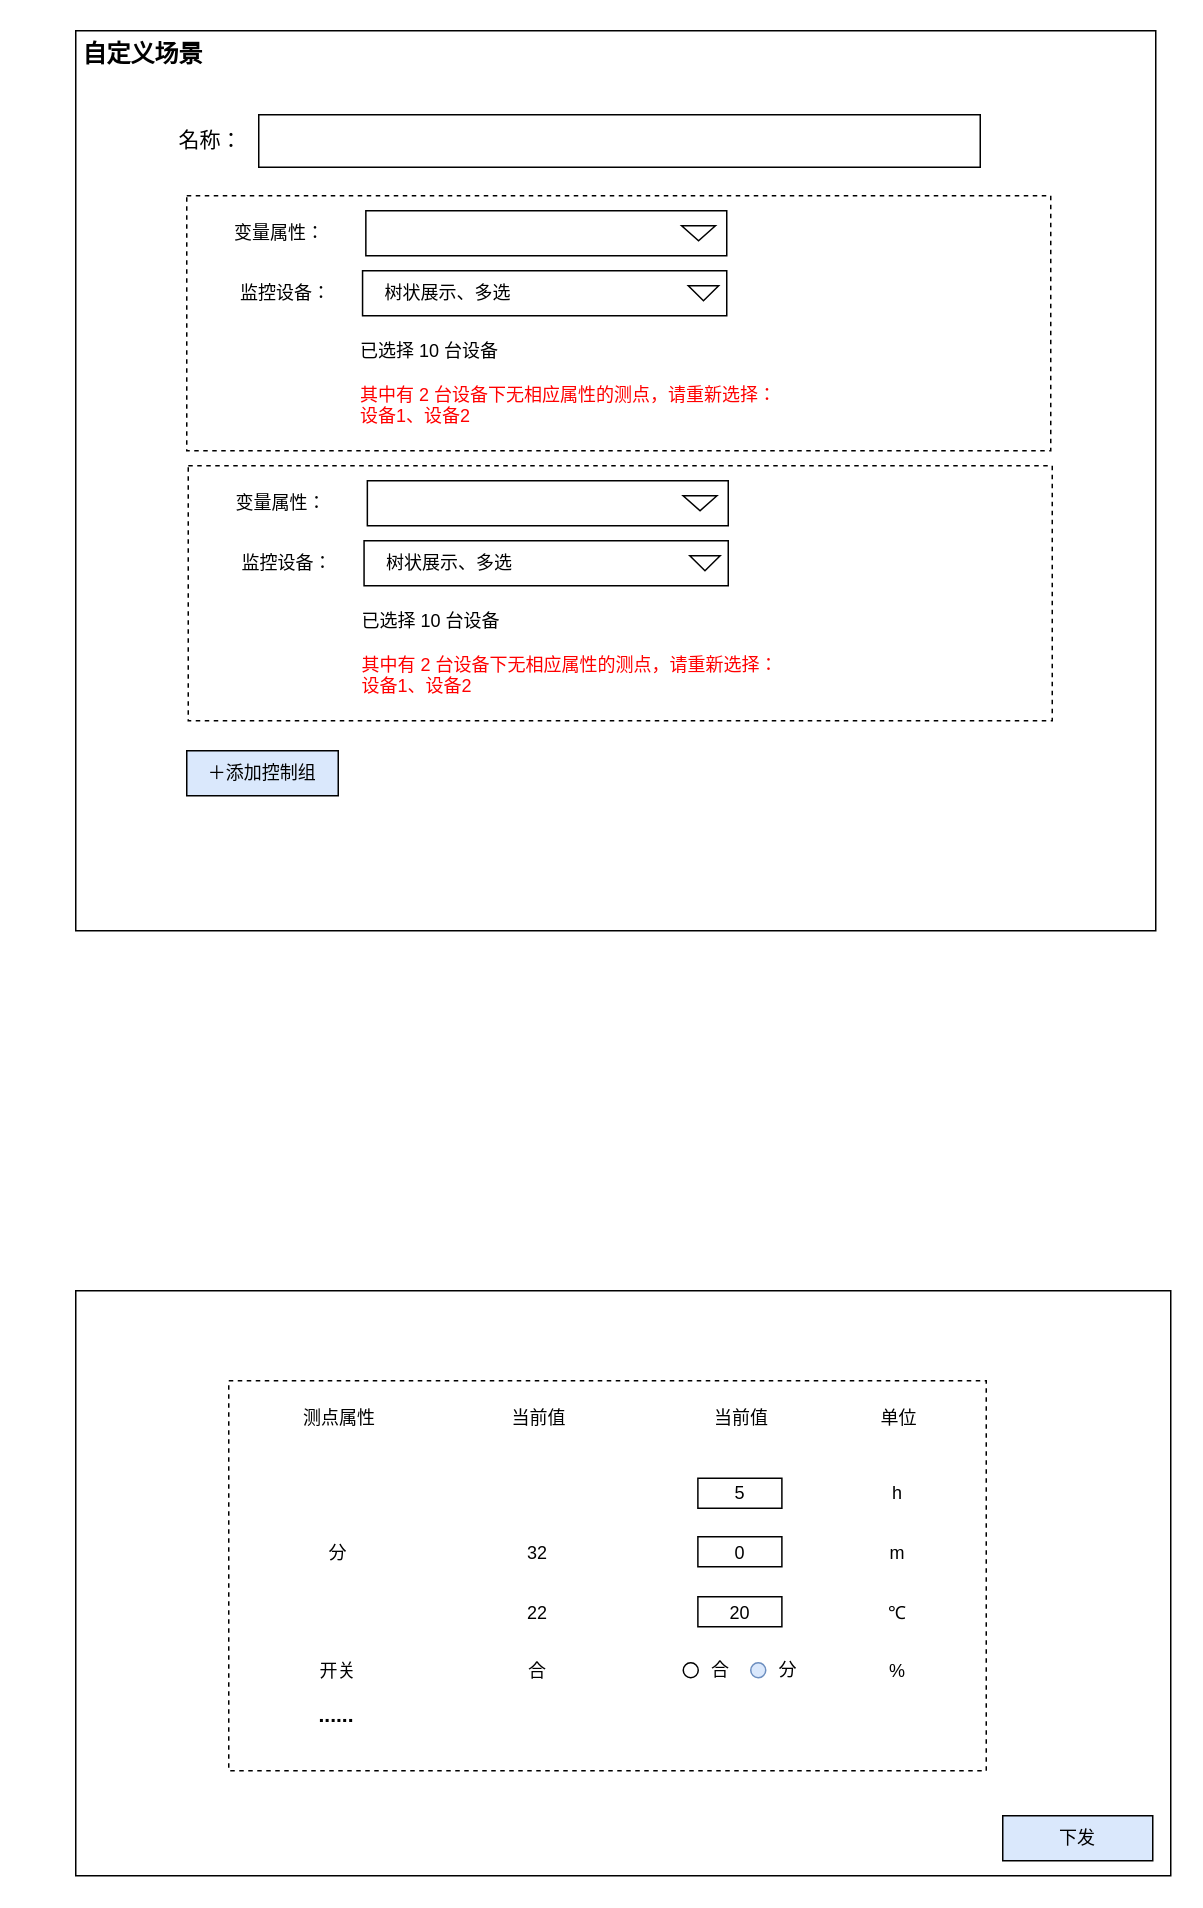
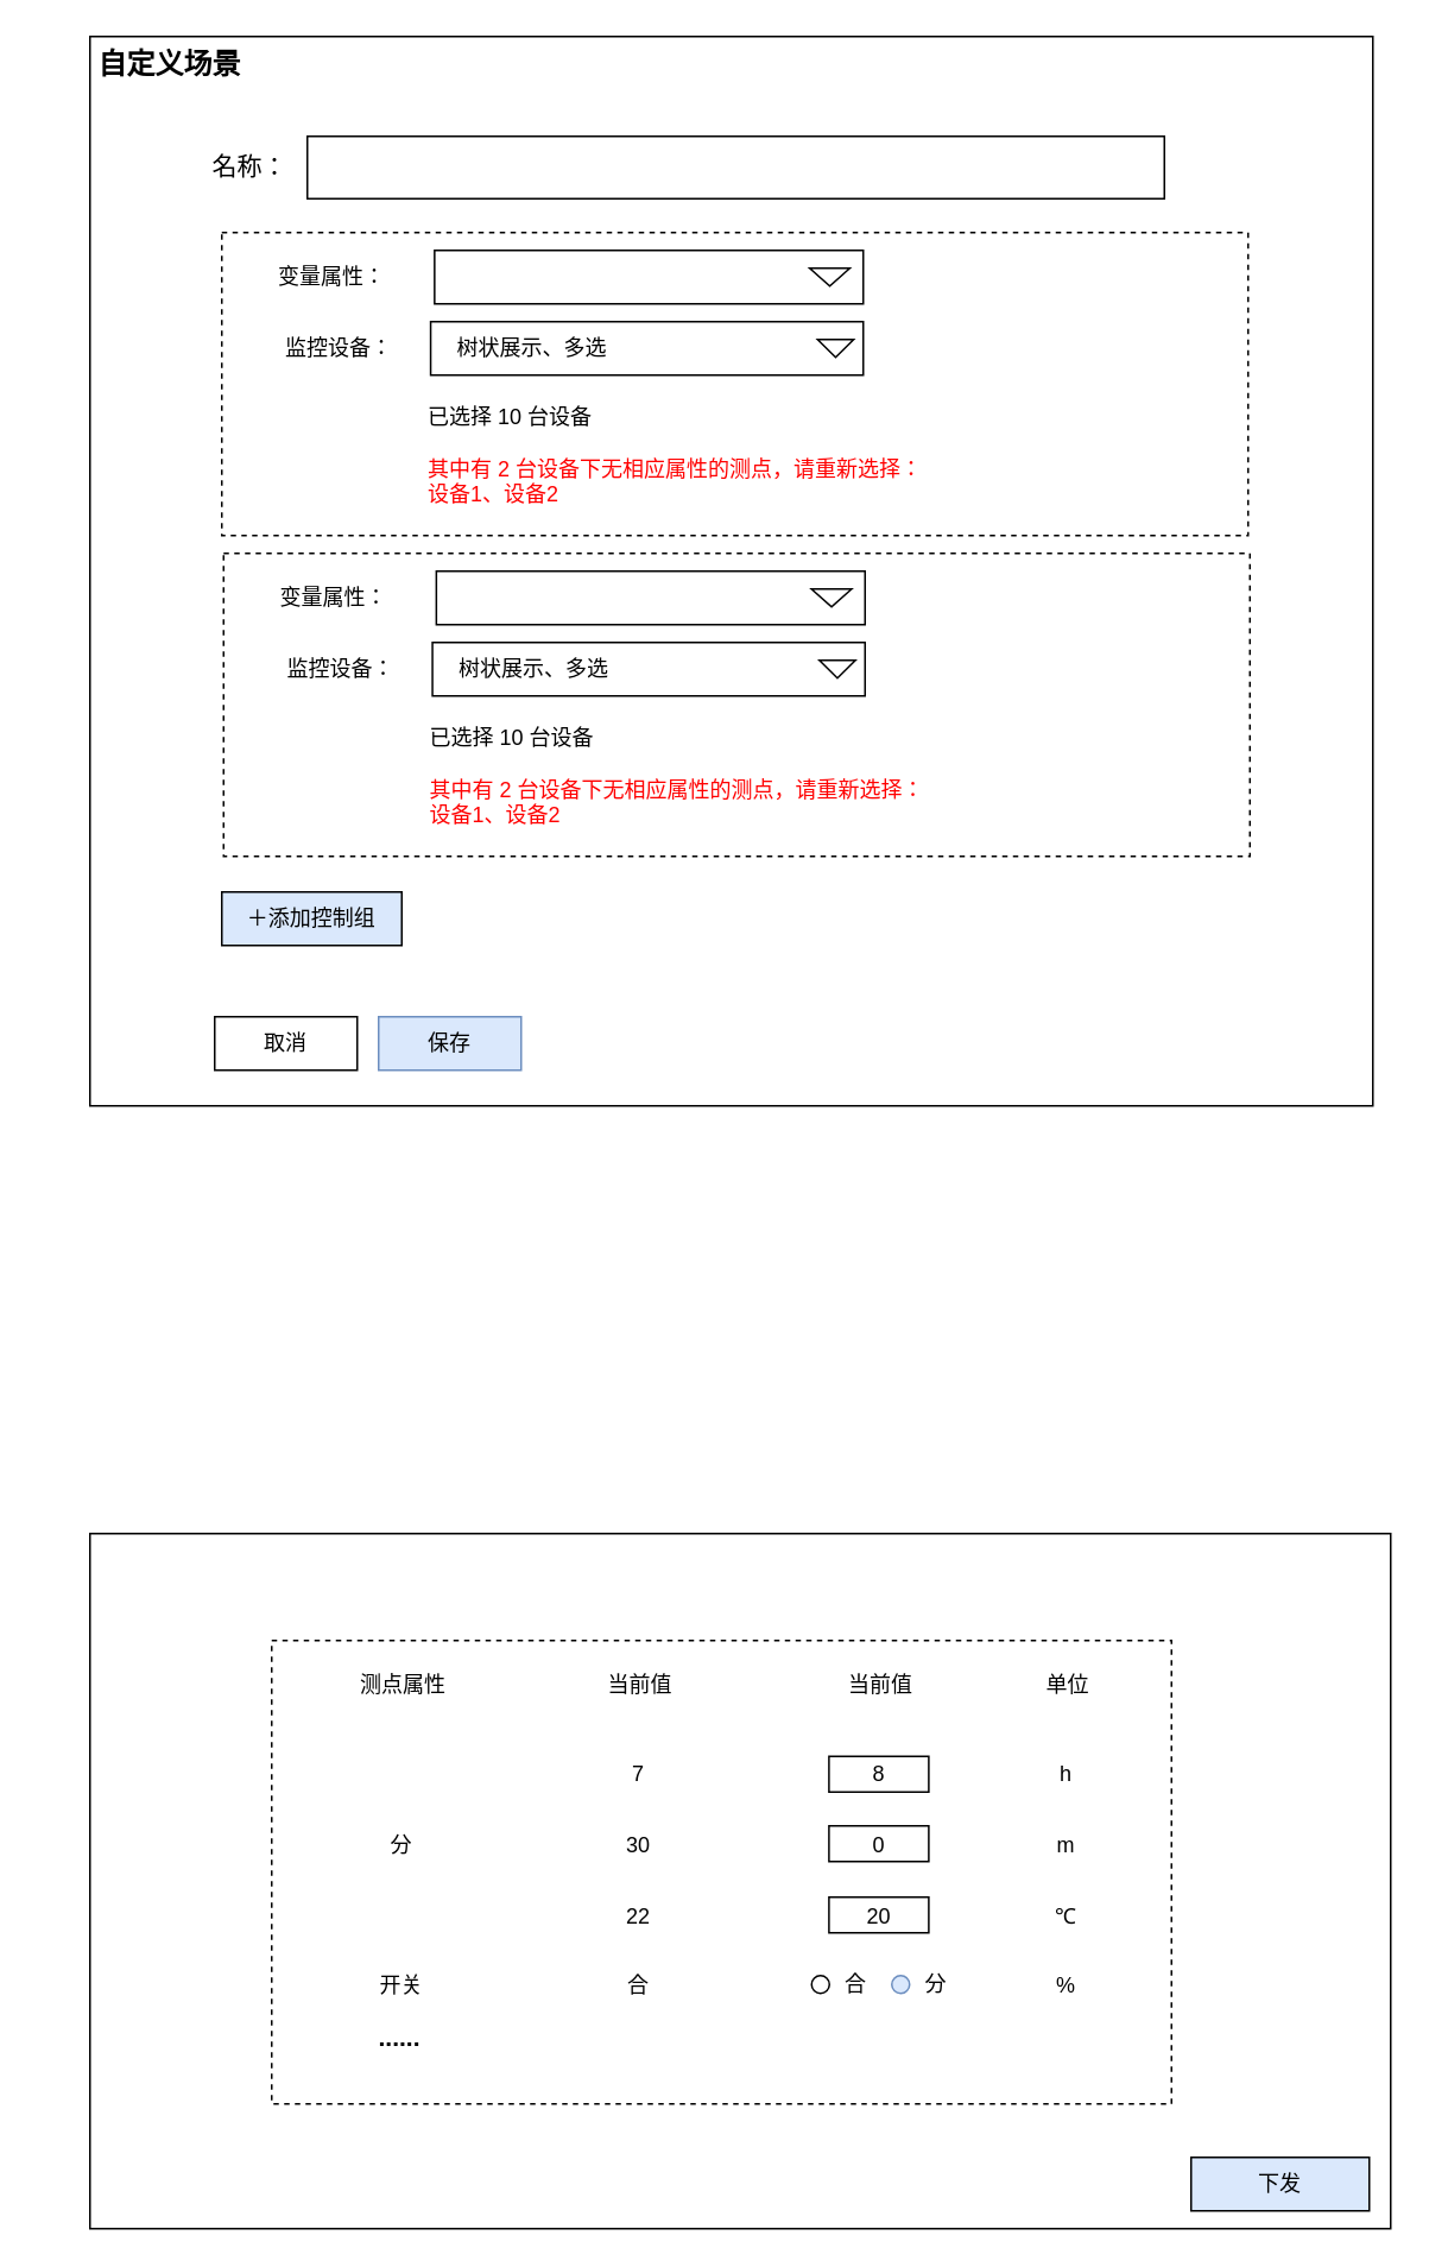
  <mxCell id="0" />
  <mxCell id="1" parent="0" />
  <mxCell id="2" value="" style="rounded=0;whiteSpace=wrap;html=1;" parent="1" vertex="1"><mxGeometry x="50" y="20" width="720" height="600" as="geometry" /></mxCell>
  <mxCell id="3" value="&lt;b&gt;&lt;font style=&quot;font-size: 16px;&quot;&gt;自定义场景&lt;/font&gt;&lt;/b&gt;" style="text;html=1;strokeColor=none;fillColor=none;align=center;verticalAlign=middle;whiteSpace=wrap;rounded=0;" parent="1" vertex="1"><mxGeometry x="20" y="20" width="150" height="30" as="geometry" /></mxCell>
  <mxCell id="4" value="＋添加控制组" style="rounded=0;whiteSpace=wrap;html=1;fillColor=#dae8fc;" parent="1" vertex="1"><mxGeometry x="124" y="500" width="101" height="30" as="geometry" /></mxCell>
  <mxCell id="5" value="" style="group" parent="1" vertex="1" connectable="0"><mxGeometry x="110" y="76" width="543" height="35" as="geometry" /></mxCell>
  <mxCell id="6" value="" style="rounded=0;whiteSpace=wrap;html=1;" parent="5" vertex="1"><mxGeometry x="62" width="481" height="35" as="geometry" /></mxCell>
  <mxCell id="7" value="&lt;font style=&quot;font-size: 14px;&quot;&gt;名称：&lt;/font&gt;" style="text;html=1;strokeColor=none;fillColor=none;align=center;verticalAlign=middle;whiteSpace=wrap;rounded=0;" parent="5" vertex="1"><mxGeometry y="2" width="60" height="30" as="geometry" /></mxCell>
  <mxCell id="8" value="" style="rounded=0;whiteSpace=wrap;html=1;" parent="1" vertex="1"><mxGeometry x="50" y="860" width="730" height="390" as="geometry" /></mxCell>
  <mxCell id="9" value="" style="rounded=0;whiteSpace=wrap;html=1;dashed=1;" parent="1" vertex="1"><mxGeometry x="152" y="920" width="505" height="260" as="geometry" /></mxCell>
  <mxCell id="10" value="下发" style="rounded=0;whiteSpace=wrap;html=1;fillColor=#dae8fc;" parent="1" vertex="1"><mxGeometry x="668" y="1210" width="100" height="30" as="geometry" /></mxCell>
  <mxCell id="11" value="" style="group" parent="1" vertex="1" connectable="0"><mxGeometry x="201" y="930" width="428" height="30" as="geometry" /></mxCell>
  <mxCell id="12" value="" style="group" parent="11" vertex="1" connectable="0"><mxGeometry width="318" height="30" as="geometry" /></mxCell>
  <mxCell id="13" value="测点属性" style="text;html=1;strokeColor=none;fillColor=none;align=center;verticalAlign=middle;whiteSpace=wrap;rounded=0;" parent="12" vertex="1"><mxGeometry width="50.476" height="30" as="geometry" /></mxCell>
  <mxCell id="14" value="当前值" style="text;html=1;strokeColor=none;fillColor=none;align=center;verticalAlign=middle;whiteSpace=wrap;rounded=0;" parent="12" vertex="1"><mxGeometry x="132.921" width="50.476" height="30" as="geometry" /></mxCell>
  <mxCell id="15" value="当前值" style="text;html=1;strokeColor=none;fillColor=none;align=center;verticalAlign=middle;whiteSpace=wrap;rounded=0;" parent="12" vertex="1"><mxGeometry x="267.524" width="50.476" height="30" as="geometry" /></mxCell>
  <mxCell id="16" value="单位" style="text;html=1;strokeColor=none;fillColor=none;align=center;verticalAlign=middle;whiteSpace=wrap;rounded=0;" parent="11" vertex="1"><mxGeometry x="368" width="60" height="30" as="geometry" /></mxCell>
  <mxCell id="17" value="" style="group" parent="1" vertex="1" connectable="0"><mxGeometry x="200" y="1060" width="428" height="30" as="geometry" /></mxCell>
  <mxCell id="18" value="" style="group" parent="17" vertex="1" connectable="0"><mxGeometry width="320.76" height="30" as="geometry" /></mxCell>
  <mxCell id="19" value="22" style="text;html=1;strokeColor=none;fillColor=none;align=center;verticalAlign=middle;whiteSpace=wrap;rounded=0;" parent="18" vertex="1"><mxGeometry x="132.921" width="50.476" height="30" as="geometry" /></mxCell>
  <mxCell id="20" value="" style="rounded=0;whiteSpace=wrap;html=1;" parent="18" vertex="1"><mxGeometry x="264.76" y="4" width="56" height="20" as="geometry" /></mxCell>
  <mxCell id="21" value="20" style="text;html=1;strokeColor=none;fillColor=none;align=center;verticalAlign=middle;whiteSpace=wrap;rounded=0;" parent="18" vertex="1"><mxGeometry x="267.524" width="50.476" height="30" as="geometry" /></mxCell>
  <mxCell id="22" value="℃" style="text;html=1;strokeColor=none;fillColor=none;align=center;verticalAlign=middle;whiteSpace=wrap;rounded=0;" parent="17" vertex="1"><mxGeometry x="368" width="60" height="30" as="geometry" /></mxCell>
  <mxCell id="23" value="" style="group" parent="1" vertex="1" connectable="0"><mxGeometry x="200" y="1020" width="428" height="30" as="geometry" /></mxCell>
  <mxCell id="24" value="" style="group" parent="23" vertex="1" connectable="0"><mxGeometry width="320.76" height="30" as="geometry" /></mxCell>
  <mxCell id="25" value="分" style="text;html=1;strokeColor=none;fillColor=none;align=center;verticalAlign=middle;whiteSpace=wrap;rounded=0;" parent="24" vertex="1"><mxGeometry width="50.476" height="30" as="geometry" /></mxCell>
- <mxCell id="26" value="32" style="text;html=1;strokeColor=none;fillColor=none;align=center;verticalAlign=middle;whiteSpace=wrap;rounded=0;" parent="24" vertex="1"><mxGeometry x="132.921" width="50.476" height="30" as="geometry" /></mxCell>
+ <mxCell id="26" value="30" style="text;html=1;strokeColor=none;fillColor=none;align=center;verticalAlign=middle;whiteSpace=wrap;rounded=0;" parent="24" vertex="1"><mxGeometry x="132.921" width="50.476" height="30" as="geometry" /></mxCell>
  <mxCell id="27" value="" style="rounded=0;whiteSpace=wrap;html=1;" parent="24" vertex="1"><mxGeometry x="264.76" y="4" width="56" height="20" as="geometry" /></mxCell>
  <mxCell id="28" value="0" style="text;html=1;strokeColor=none;fillColor=none;align=center;verticalAlign=middle;whiteSpace=wrap;rounded=0;" parent="24" vertex="1"><mxGeometry x="267.524" width="50.476" height="30" as="geometry" /></mxCell>
  <mxCell id="29" value="m" style="text;html=1;strokeColor=none;fillColor=none;align=center;verticalAlign=middle;whiteSpace=wrap;rounded=0;" parent="23" vertex="1"><mxGeometry x="368" width="60" height="30" as="geometry" /></mxCell>
  <mxCell id="30" value="" style="group" parent="1" vertex="1" connectable="0"><mxGeometry x="200" y="980" width="428" height="60" as="geometry" /></mxCell>
  <mxCell id="31" value="" style="group" parent="30" vertex="1" connectable="0"><mxGeometry width="388" height="60" as="geometry" /></mxCell>
+ <mxCell id="32" value="7" style="text;html=1;strokeColor=none;fillColor=none;align=center;verticalAlign=middle;whiteSpace=wrap;rounded=0;" parent="31" vertex="1"><mxGeometry x="132.921" width="50.476" height="30" as="geometry" /></mxCell>
  <mxCell id="33" value="" style="rounded=0;whiteSpace=wrap;html=1;" parent="31" vertex="1"><mxGeometry x="264.76" y="5" width="56" height="20" as="geometry" /></mxCell>
- <mxCell id="34" value="5" style="text;html=1;strokeColor=none;fillColor=none;align=center;verticalAlign=middle;whiteSpace=wrap;rounded=0;" parent="31" vertex="1"><mxGeometry x="267.764" width="50.476" height="30" as="geometry" /></mxCell>
+ <mxCell id="34" value="8" style="text;html=1;strokeColor=none;fillColor=none;align=center;verticalAlign=middle;whiteSpace=wrap;rounded=0;" parent="31" vertex="1"><mxGeometry x="267.764" width="50.476" height="30" as="geometry" /></mxCell>
  <mxCell id="35" value="h" style="text;html=1;strokeColor=none;fillColor=none;align=center;verticalAlign=middle;whiteSpace=wrap;rounded=0;" parent="30" vertex="1"><mxGeometry x="368" width="60" height="30" as="geometry" /></mxCell>
  <mxCell id="36" value="&lt;font size=&quot;1&quot; style=&quot;&quot;&gt;&lt;b style=&quot;font-size: 14px;&quot;&gt;......&lt;/b&gt;&lt;/font&gt;" style="text;html=1;strokeColor=none;fillColor=none;align=center;verticalAlign=middle;whiteSpace=wrap;rounded=0;" parent="1" vertex="1"><mxGeometry x="194" y="1128" width="60" height="30" as="geometry" /></mxCell>
  <mxCell id="37" value="" style="ellipse;whiteSpace=wrap;html=1;aspect=fixed;" parent="1" vertex="1"><mxGeometry x="455" y="1108" width="10" height="10" as="geometry" /></mxCell>
  <mxCell id="38" value="" style="ellipse;whiteSpace=wrap;html=1;aspect=fixed;fillColor=#dae8fc;strokeColor=#6c8ebf;" parent="1" vertex="1"><mxGeometry x="500" y="1108" width="10" height="10" as="geometry" /></mxCell>
  <mxCell id="39" value="%" style="text;html=1;strokeColor=none;fillColor=none;align=center;verticalAlign=middle;whiteSpace=wrap;rounded=0;" parent="1" vertex="1"><mxGeometry x="568" y="1099" width="60" height="30" as="geometry" /></mxCell>
  <mxCell id="40" value="开关" style="text;html=1;strokeColor=none;fillColor=none;align=center;verticalAlign=middle;whiteSpace=wrap;rounded=0;" parent="1" vertex="1"><mxGeometry x="200" y="1099" width="50.476" height="30" as="geometry" /></mxCell>
  <mxCell id="41" value="合" style="text;html=1;strokeColor=none;fillColor=none;align=center;verticalAlign=middle;whiteSpace=wrap;rounded=0;" parent="1" vertex="1"><mxGeometry x="332.921" y="1099" width="50.476" height="30" as="geometry" /></mxCell>
  <mxCell id="42" value="分" style="text;html=1;strokeColor=none;fillColor=none;align=center;verticalAlign=middle;whiteSpace=wrap;rounded=0;" parent="1" vertex="1"><mxGeometry x="510" y="1102" width="30" height="22" as="geometry" /></mxCell>
  <mxCell id="43" value="合" style="text;html=1;strokeColor=none;fillColor=none;align=center;verticalAlign=middle;whiteSpace=wrap;rounded=0;" parent="1" vertex="1"><mxGeometry x="465" y="1102" width="30" height="22" as="geometry" /></mxCell>
  <mxCell id="44" value="" style="group" vertex="1" connectable="0" parent="1"><mxGeometry x="124" y="130" width="576" height="170" as="geometry" /></mxCell>
  <mxCell id="45" value="" style="rounded=0;whiteSpace=wrap;html=1;dashed=1;" parent="44" vertex="1"><mxGeometry width="576" height="170" as="geometry" /></mxCell>
  <mxCell id="46" value="已选择 10 台设备&lt;br&gt;&lt;br&gt;&lt;font color=&quot;#ff0000&quot;&gt;其中有 2 台设备下无相应属性的测点，请重新选择：&lt;br&gt;设备1、设备2&lt;/font&gt;" style="text;html=1;strokeColor=none;fillColor=none;align=left;verticalAlign=middle;whiteSpace=wrap;rounded=0;" parent="44" vertex="1"><mxGeometry x="114" y="90" width="390" height="70" as="geometry" /></mxCell>
  <mxCell id="47" value="" style="group" parent="44" vertex="1" connectable="0"><mxGeometry x="2.11" y="10" width="357.89" height="30" as="geometry" /></mxCell>
  <mxCell id="48" value="变量属性：" style="text;html=1;strokeColor=none;fillColor=none;align=center;verticalAlign=middle;whiteSpace=wrap;rounded=0;" parent="47" vertex="1"><mxGeometry width="120.299" height="30" as="geometry" /></mxCell>
  <mxCell id="49" value="" style="group" parent="47" vertex="1" connectable="0"><mxGeometry x="117.292" width="240.598" height="30" as="geometry" /></mxCell>
  <mxCell id="50" value="" style="rounded=0;whiteSpace=wrap;html=1;" parent="49" vertex="1"><mxGeometry width="240.598" height="30" as="geometry" /></mxCell>
  <mxCell id="51" value="" style="triangle;whiteSpace=wrap;html=1;direction=south;" parent="49" vertex="1"><mxGeometry x="210.524" y="10" width="22.556" height="10" as="geometry" /></mxCell>
  <mxCell id="52" value="" style="group" parent="44" vertex="1" connectable="0"><mxGeometry x="12" y="50" width="348" height="30" as="geometry" /></mxCell>
  <mxCell id="53" value="监控设备：" style="text;html=1;strokeColor=none;fillColor=none;align=center;verticalAlign=middle;whiteSpace=wrap;rounded=0;" parent="52" vertex="1"><mxGeometry width="107.907" height="30" as="geometry" /></mxCell>
  <mxCell id="54" value="" style="group" parent="52" vertex="1" connectable="0"><mxGeometry x="105.209" width="242.791" height="30" as="geometry" /></mxCell>
  <mxCell id="55" value="&amp;nbsp; &amp;nbsp; 树状展示、多选" style="rounded=0;whiteSpace=wrap;html=1;align=left;" parent="54" vertex="1"><mxGeometry width="242.791" height="30" as="geometry" /></mxCell>
  <mxCell id="56" value="" style="triangle;whiteSpace=wrap;html=1;direction=south;" parent="54" vertex="1"><mxGeometry x="217.163" y="10" width="20.233" height="10" as="geometry" /></mxCell>
  <mxCell id="57" value="" style="group" vertex="1" connectable="0" parent="1"><mxGeometry x="125" y="310" width="576" height="170" as="geometry" /></mxCell>
  <mxCell id="58" value="" style="rounded=0;whiteSpace=wrap;html=1;dashed=1;" vertex="1" parent="57"><mxGeometry width="576" height="170" as="geometry" /></mxCell>
  <mxCell id="59" value="已选择 10 台设备&lt;br&gt;&lt;br&gt;&lt;font color=&quot;#ff0000&quot;&gt;其中有 2 台设备下无相应属性的测点，请重新选择：&lt;br&gt;设备1、设备2&lt;/font&gt;" style="text;html=1;strokeColor=none;fillColor=none;align=left;verticalAlign=middle;whiteSpace=wrap;rounded=0;" vertex="1" parent="57"><mxGeometry x="114" y="90" width="390" height="70" as="geometry" /></mxCell>
  <mxCell id="60" value="" style="group" vertex="1" connectable="0" parent="57"><mxGeometry x="2.11" y="10" width="357.89" height="30" as="geometry" /></mxCell>
  <mxCell id="61" value="变量属性：" style="text;html=1;strokeColor=none;fillColor=none;align=center;verticalAlign=middle;whiteSpace=wrap;rounded=0;" vertex="1" parent="60"><mxGeometry width="120.299" height="30" as="geometry" /></mxCell>
  <mxCell id="62" value="" style="group" vertex="1" connectable="0" parent="60"><mxGeometry x="117.292" width="240.598" height="30" as="geometry" /></mxCell>
  <mxCell id="63" value="" style="rounded=0;whiteSpace=wrap;html=1;" vertex="1" parent="62"><mxGeometry width="240.598" height="30" as="geometry" /></mxCell>
  <mxCell id="64" value="" style="triangle;whiteSpace=wrap;html=1;direction=south;" vertex="1" parent="62"><mxGeometry x="210.524" y="10" width="22.556" height="10" as="geometry" /></mxCell>
  <mxCell id="65" value="" style="group" vertex="1" connectable="0" parent="57"><mxGeometry x="12" y="50" width="348" height="30" as="geometry" /></mxCell>
  <mxCell id="66" value="监控设备：" style="text;html=1;strokeColor=none;fillColor=none;align=center;verticalAlign=middle;whiteSpace=wrap;rounded=0;" vertex="1" parent="65"><mxGeometry width="107.907" height="30" as="geometry" /></mxCell>
  <mxCell id="67" value="" style="group" vertex="1" connectable="0" parent="65"><mxGeometry x="105.209" width="242.791" height="30" as="geometry" /></mxCell>
  <mxCell id="68" value="&amp;nbsp; &amp;nbsp; 树状展示、多选" style="rounded=0;whiteSpace=wrap;html=1;align=left;" vertex="1" parent="67"><mxGeometry width="242.791" height="30" as="geometry" /></mxCell>
  <mxCell id="69" value="" style="triangle;whiteSpace=wrap;html=1;direction=south;" vertex="1" parent="67"><mxGeometry x="217.163" y="10" width="20.233" height="10" as="geometry" /></mxCell>
  <mxCell id="70" value="" style="group" vertex="1" connectable="0" parent="1"><mxGeometry x="120" y="570" width="172" height="30" as="geometry" /></mxCell>
+ <mxCell id="71" value="保存" style="rounded=0;whiteSpace=wrap;html=1;fillColor=#dae8fc;strokeColor=#6c8ebf;" parent="70" vertex="1"><mxGeometry x="92" width="80" height="30" as="geometry" /></mxCell>
+ <mxCell id="72" value="取消" style="rounded=0;whiteSpace=wrap;html=1;" parent="70" vertex="1"><mxGeometry width="80" height="30" as="geometry" /></mxCell>
